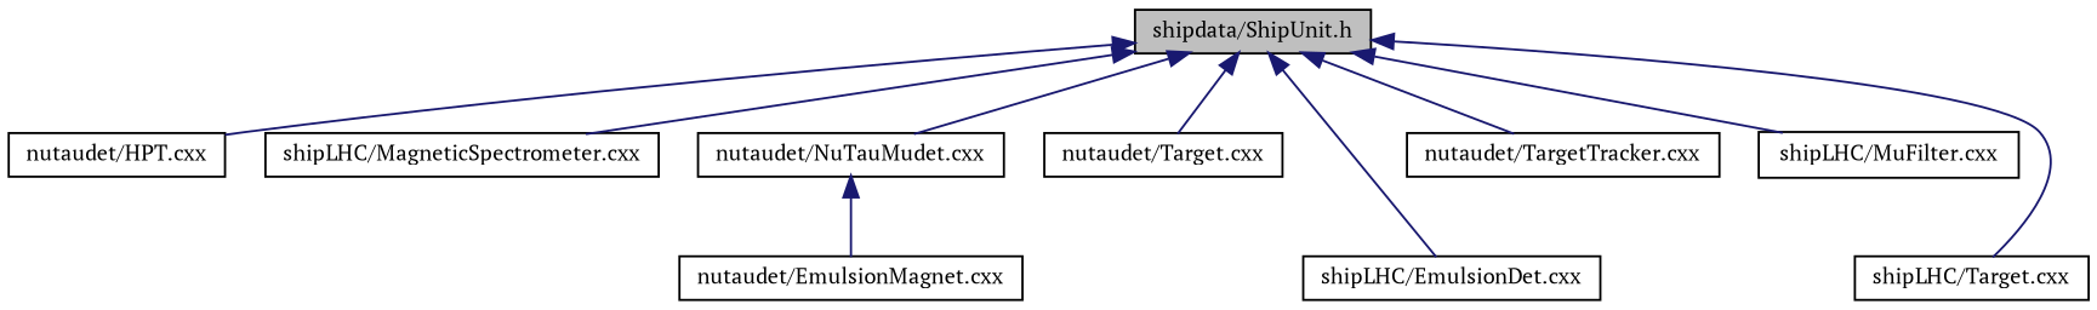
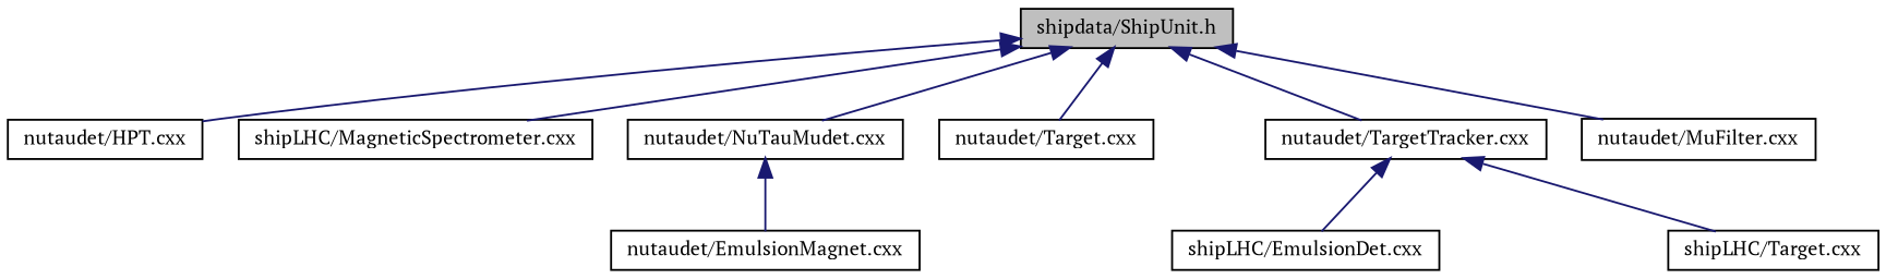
  digraph {
    fontname="PT Serif"
    node [color=black fillcolor=white fontname="PT Serif" fontsize=10 shape=record style=filled]
    edge [color=midnightblue dir=back fontname="PT Serif" fontsize=10 labelfontname=Helvetica labelfontsize=10 style=solid]
    n1 [fillcolor=grey75 fontcolor=black height=0.2 label="shipdata/ShipUnit.h" width=0.4]
    n2 [height=0.2 label="nutaudet/HPT.cxx" width=0.4]
    n3 [height=0.2 label="shipLHC/MagneticSpectrometer.cxx" width=0.4]
    n4 [height=0.2 label="nutaudet/NuTauMudet.cxx" width=0.4]
    n5 [height=0.2 label="nutaudet/Target.cxx" width=0.4]
    n6 [height=0.2 label="nutaudet/TargetTracker.cxx" width=0.4]
    n7 [height=0.2 label="shipLHC/EmulsionDet.cxx" width=0.4]
-   n8 [height=0.2 label="shipLHC/MuFilter.cxx" width=0.4]
+   n8 [height=0.2 label="nutaudet/MuFilter.cxx" width=0.4]
    n9 [height=0.2 label="shipLHC/Target.cxx" width=0.4]
    n10 [height=0.2 label="nutaudet/EmulsionMagnet.cxx" width=0.4]
    n1 -> n2
    n1 -> n3
    n1 -> n4
    n1 -> n5
    n1 -> n6
-   n1 -> n7
+   n6 -> n7
    n1 -> n8
-   n1 -> n9
+   n6 -> n9
    n4 -> n10
  }
